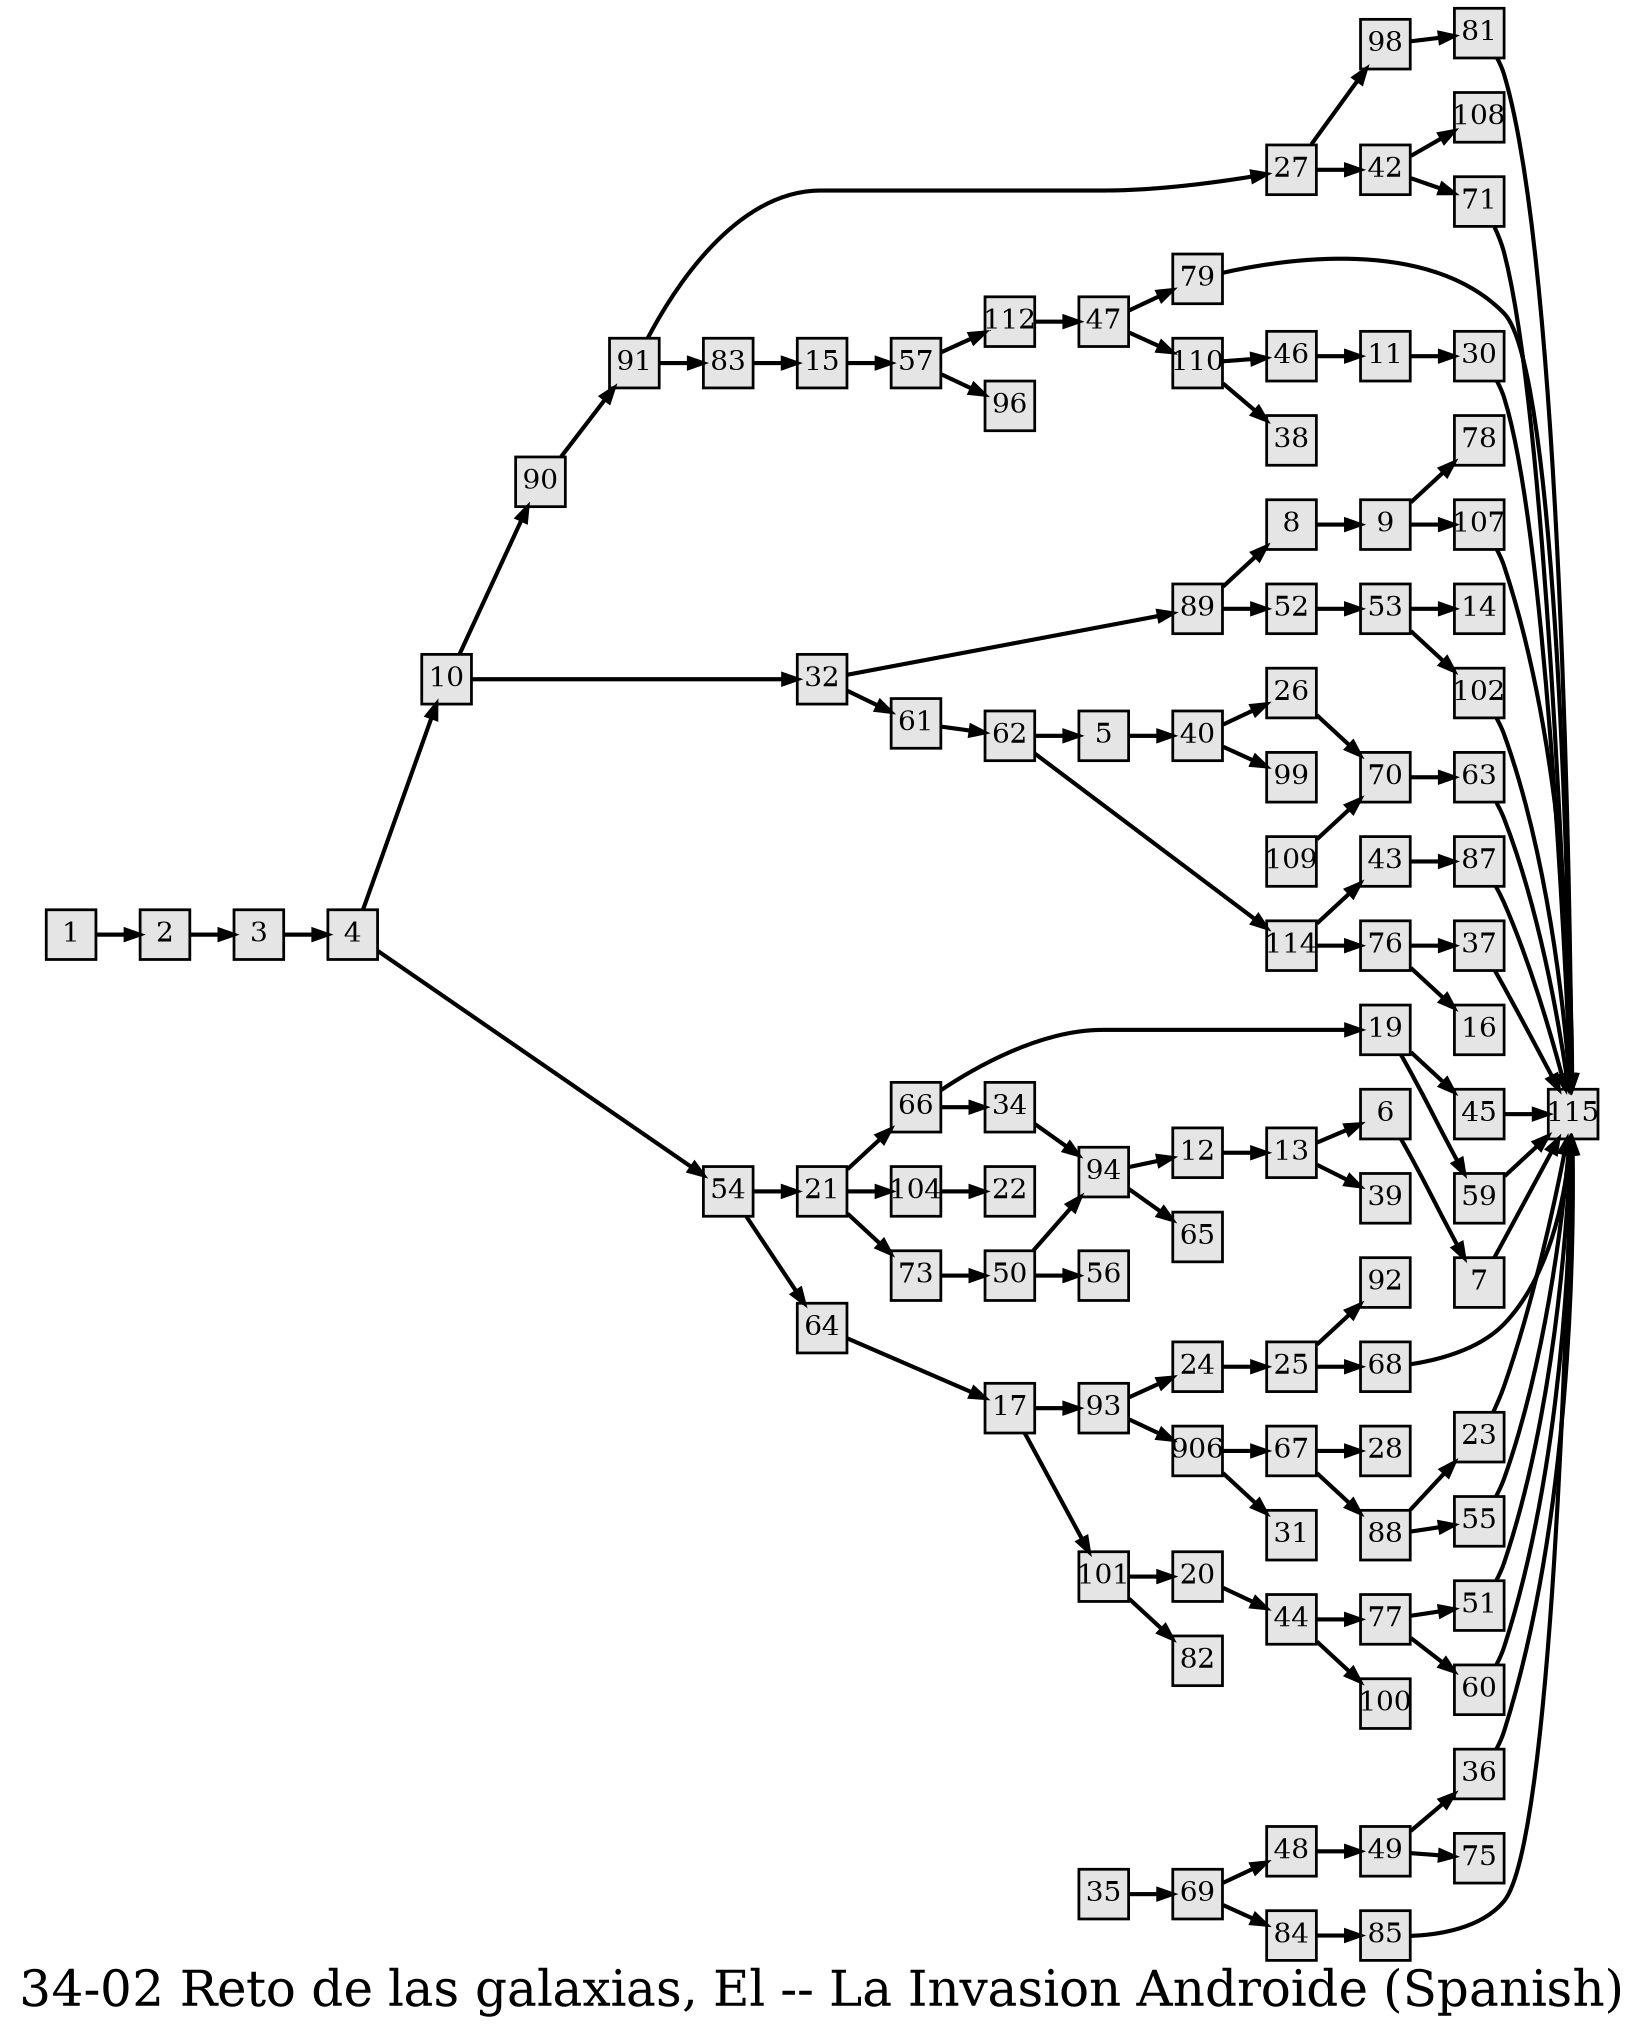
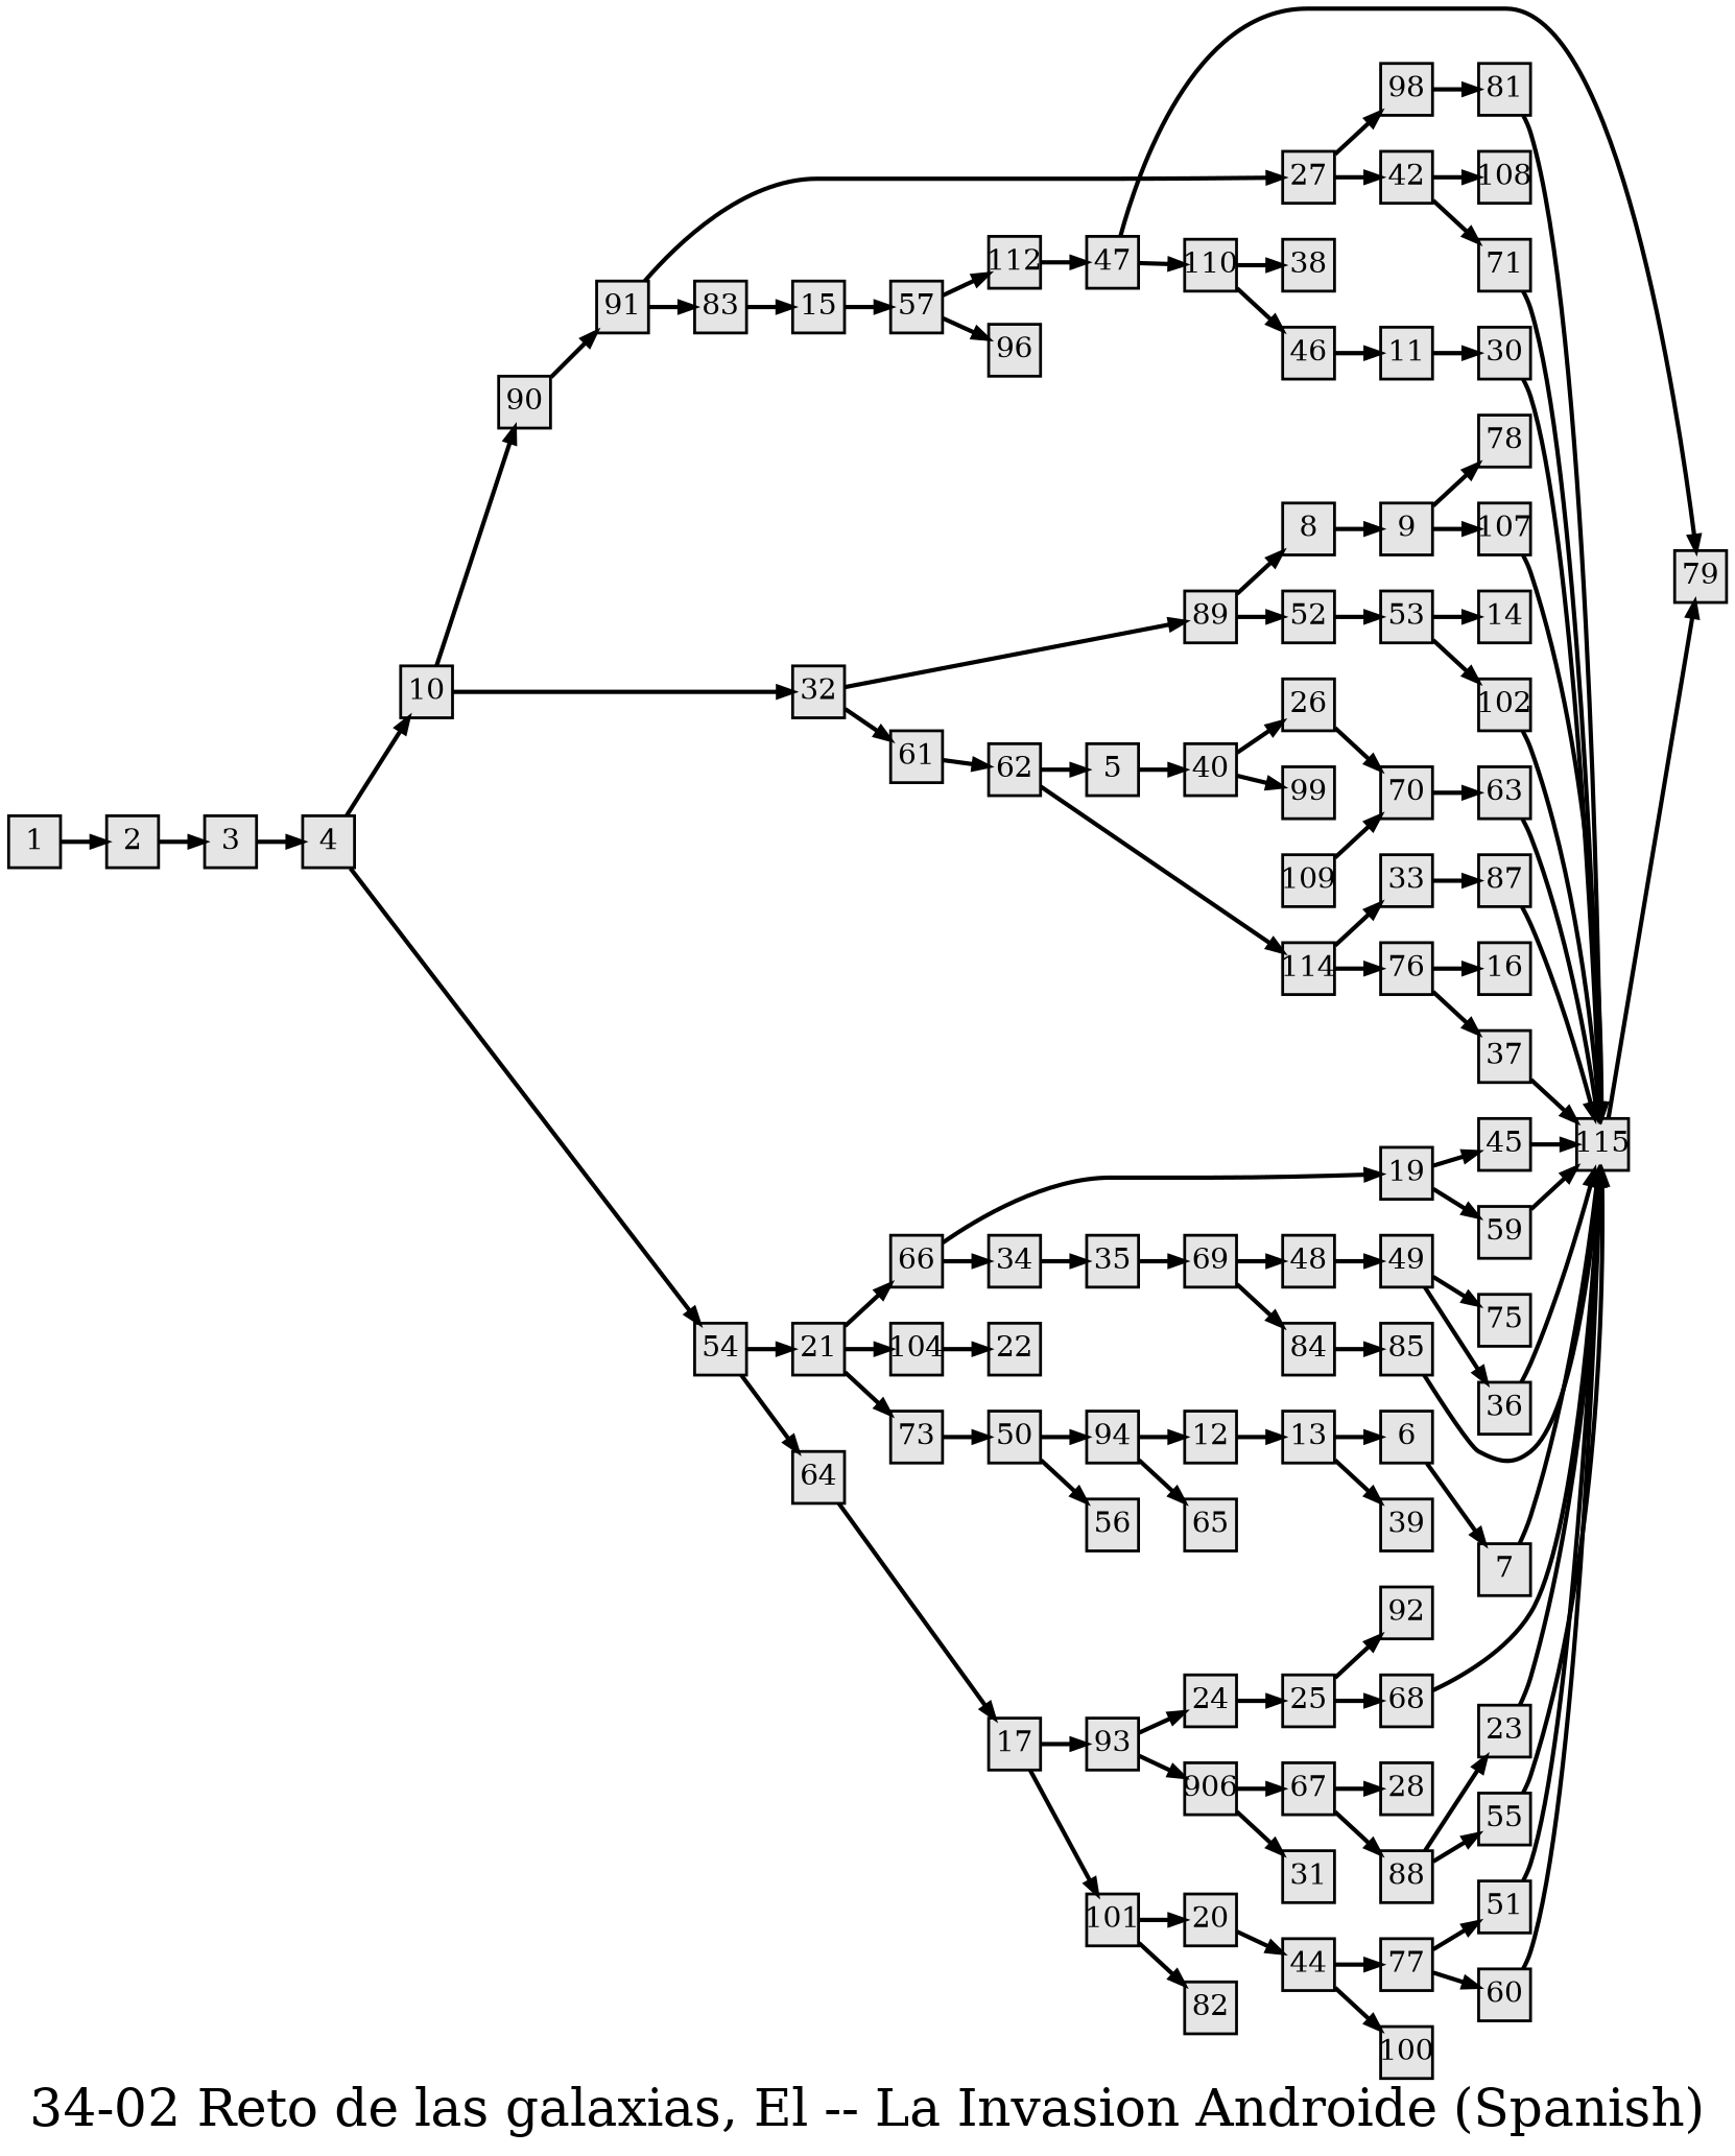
  digraph {
    fontsize=36
    label="34-02 Reto de las galaxias, El -- La Invasion Androide (Spanish)"
    nodesep=0.35
    ordering=out
    rankdir=LR
    ranksep=0.45
    node [fillcolor=grey90 fixedsize=true fontsize=20 labelfloat=true margin="0,0" penwidth=2 regular=true shape=rect style=filled]
    edge [fontsize=12 labelfloat=true penwidth=3]
    1
    2
    3
    4
    10
    54
    90
    32
    21
    64
    91
    n12 [label=89]
    61
    66
    104
    73
    17
    5
    40
    26
    99
    70
    6
    7
    115
    8
    9
    78
    107
    27
    83
    52
    62
    11
    30
    12
    13
    39
    15
    57
    112
    96
    47
    93
    101
    24
    n47 [label=906]
    20
    82
    25
    67
    31
    44
    n54 [label=19]
    45
    59
    77
    100
    51
    60
    34
    22
    35
    50
    23
    92
    68
    63
    109
    98
    42
    81
    108
    71
    53
    114
-   33 [label=43]
+   33
    87
    69
    48
    84
    49
    85
    36
    37
    46
    79
    110
    38
    75
    94
    56
    65
    14
    102
    55
    76
    16
    28
    88
    1 -> 2
    2 -> 3
    3 -> 4
    4 -> 10
    4 -> 54
    10 -> 90
    10 -> 32
    54 -> 21
    54 -> 64
    90 -> 91
    32 -> n12
    32 -> 61
    21 -> 66
    21 -> 104
    21 -> 73
    64 -> 17
    91 -> 27
    91 -> 83
    n12 -> 8
    n12 -> 52
    61 -> 62
    66 -> n54
    66 -> 34
    104 -> 22
    73 -> 50
    17 -> 93
    17 -> 101
    5 -> 40
    40 -> 26
    40 -> 99
    26 -> 70
    70 -> 63
    6 -> 7
    7 -> 115
    8 -> 9
    9 -> 78
    9 -> 107
    107 -> 115
    27 -> 98
    27 -> 42
    83 -> 15
    52 -> 53
    62 -> 5
    62 -> 114
    11 -> 30
    30 -> 115
    12 -> 13
    13 -> 6
    13 -> 39
    15 -> 57
    57 -> 112
    57 -> 96
    112 -> 47
    47 -> 79
    47 -> 110
    93 -> 24
    93 -> n47
    101 -> 20
    101 -> 82
    24 -> 25
    n47 -> 67
    n47 -> 31
    20 -> 44
    25 -> 92
    25 -> 68
    67 -> 28
    67 -> 88
    44 -> 77
    44 -> 100
    n54 -> 45
    n54 -> 59
    45 -> 115
    59 -> 115
    77 -> 51
    77 -> 60
    51 -> 115
    60 -> 115
-   34 -> 94
+   34 -> 35
    35 -> 69
    50 -> 94
    50 -> 56
    23 -> 115
    68 -> 115
    63 -> 115
    109 -> 70
    98 -> 81
    42 -> 108
    42 -> 71
    81 -> 115
    71 -> 115
    53 -> 14
    53 -> 102
    114 -> 33
    114 -> 76
    33 -> 87
    87 -> 115
    69 -> 48
    69 -> 84
    48 -> 49
    84 -> 85
    49 -> 36
    49 -> 75
    85 -> 115
    36 -> 115
    37 -> 115
    46 -> 11
-   79 -> 115
+   115 -> 79
    110 -> 46
    110 -> 38
    94 -> 12
    94 -> 65
    102 -> 115
    55 -> 115
    76 -> 37
    76 -> 16
    88 -> 23
    88 -> 55
  }
